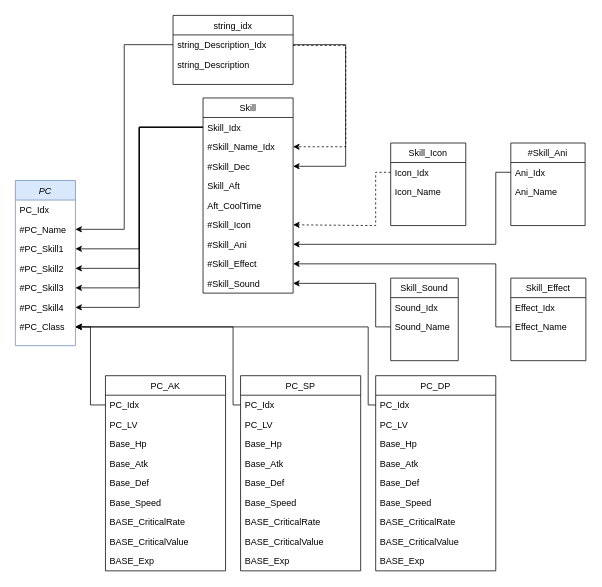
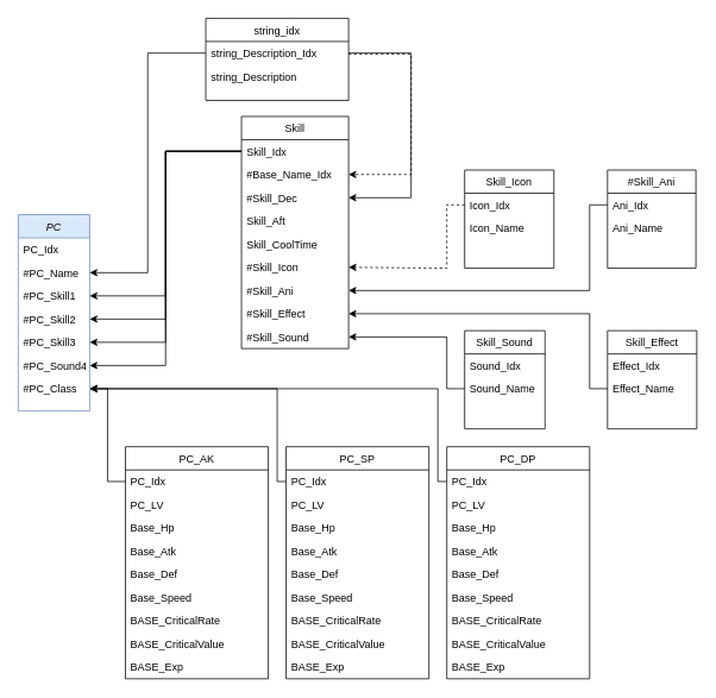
  <mxCell id="0" />
  <mxCell id="1" parent="0" />
  <mxCell id="2" value="PC" style="swimlane;fontStyle=2;align=center;verticalAlign=top;childLayout=stackLayout;horizontal=1;startSize=26;horizontalStack=0;resizeParent=1;resizeLast=0;collapsible=1;marginBottom=0;rounded=0;shadow=0;strokeWidth=1;fillColor=#dae8fc;strokeColor=#6c8ebf;" parent="1" vertex="1"><mxGeometry x="20" y="240" width="80" height="220" as="geometry"><mxRectangle x="230" y="140" width="160" height="26" as="alternateBounds" /></mxGeometry></mxCell>
  <mxCell id="3" value="PC_Idx" style="text;align=left;verticalAlign=top;spacingLeft=4;spacingRight=4;overflow=hidden;rotatable=0;points=[[0,0.5],[1,0.5]];portConstraint=eastwest;" parent="2" vertex="1"><mxGeometry y="26" width="80" height="26" as="geometry" /></mxCell>
  <mxCell id="4" value="#PC_Name" style="text;align=left;verticalAlign=top;spacingLeft=4;spacingRight=4;overflow=hidden;rotatable=0;points=[[0,0.5],[1,0.5]];portConstraint=eastwest;rounded=0;shadow=0;html=0;" parent="2" vertex="1"><mxGeometry y="52" width="80" height="26" as="geometry" /></mxCell>
  <mxCell id="5" value="#PC_Skill1" style="text;align=left;verticalAlign=top;spacingLeft=4;spacingRight=4;overflow=hidden;rotatable=0;points=[[0,0.5],[1,0.5]];portConstraint=eastwest;rounded=0;shadow=0;html=0;" parent="2" vertex="1"><mxGeometry y="78" width="80" height="26" as="geometry" /></mxCell>
  <mxCell id="6" value="#PC_Skill2" style="text;align=left;verticalAlign=top;spacingLeft=4;spacingRight=4;overflow=hidden;rotatable=0;points=[[0,0.5],[1,0.5]];portConstraint=eastwest;rounded=0;shadow=0;html=0;" parent="2" vertex="1"><mxGeometry y="104" width="80" height="26" as="geometry" /></mxCell>
  <mxCell id="7" value="#PC_Skill3" style="text;align=left;verticalAlign=top;spacingLeft=4;spacingRight=4;overflow=hidden;rotatable=0;points=[[0,0.5],[1,0.5]];portConstraint=eastwest;rounded=0;shadow=0;html=0;" parent="2" vertex="1"><mxGeometry y="130" width="80" height="26" as="geometry" /></mxCell>
- <mxCell id="8" value="#PC_Skill4" style="text;align=left;verticalAlign=top;spacingLeft=4;spacingRight=4;overflow=hidden;rotatable=0;points=[[0,0.5],[1,0.5]];portConstraint=eastwest;rounded=0;shadow=0;html=0;" parent="2" vertex="1"><mxGeometry y="156" width="80" height="26" as="geometry" /></mxCell>
+ <mxCell id="8" value="#PC_Sound4" style="text;align=left;verticalAlign=top;spacingLeft=4;spacingRight=4;overflow=hidden;rotatable=0;points=[[0,0.5],[1,0.5]];portConstraint=eastwest;rounded=0;shadow=0;html=0;" parent="2" vertex="1"><mxGeometry y="156" width="80" height="26" as="geometry" /></mxCell>
  <mxCell id="9" value="#PC_Class" style="text;align=left;verticalAlign=top;spacingLeft=4;spacingRight=4;overflow=hidden;rotatable=0;points=[[0,0.5],[1,0.5]];portConstraint=eastwest;rounded=0;shadow=0;html=0;" parent="2" vertex="1"><mxGeometry y="182" width="80" height="26" as="geometry" /></mxCell>
  <mxCell id="10" value="Skill_Sound" style="swimlane;fontStyle=0;align=center;verticalAlign=top;childLayout=stackLayout;horizontal=1;startSize=26;horizontalStack=0;resizeParent=1;resizeLast=0;collapsible=1;marginBottom=0;rounded=0;shadow=0;strokeWidth=1;" parent="1" vertex="1"><mxGeometry x="520" y="370" width="90" height="110" as="geometry"><mxRectangle x="130" y="380" width="160" height="26" as="alternateBounds" /></mxGeometry></mxCell>
  <mxCell id="11" value="Sound_Idx" style="text;align=left;verticalAlign=top;spacingLeft=4;spacingRight=4;overflow=hidden;rotatable=0;points=[[0,0.5],[1,0.5]];portConstraint=eastwest;" parent="10" vertex="1"><mxGeometry y="26" width="90" height="26" as="geometry" /></mxCell>
  <mxCell id="12" value="Sound_Name" style="text;align=left;verticalAlign=top;spacingLeft=4;spacingRight=4;overflow=hidden;rotatable=0;points=[[0,0.5],[1,0.5]];portConstraint=eastwest;rounded=0;shadow=0;html=0;" parent="10" vertex="1"><mxGeometry y="52" width="90" height="26" as="geometry" /></mxCell>
  <mxCell id="13" value="string_idx" style="swimlane;fontStyle=0;align=center;verticalAlign=top;childLayout=stackLayout;horizontal=1;startSize=26;horizontalStack=0;resizeParent=1;resizeLast=0;collapsible=1;marginBottom=0;rounded=0;shadow=0;strokeWidth=1;" parent="1" vertex="1"><mxGeometry x="230" y="20" width="160" height="92" as="geometry"><mxRectangle x="340" y="380" width="170" height="26" as="alternateBounds" /></mxGeometry></mxCell>
  <mxCell id="14" value="string_Description_Idx" style="text;align=left;verticalAlign=top;spacingLeft=4;spacingRight=4;overflow=hidden;rotatable=0;points=[[0,0.5],[1,0.5]];portConstraint=eastwest;" parent="13" vertex="1"><mxGeometry y="26" width="160" height="26" as="geometry" /></mxCell>
  <mxCell id="15" value="string_Description" style="text;align=left;verticalAlign=top;spacingLeft=4;spacingRight=4;overflow=hidden;rotatable=0;points=[[0,0.5],[1,0.5]];portConstraint=eastwest;rounded=0;shadow=0;html=0;" parent="13" vertex="1"><mxGeometry y="52" width="160" height="26" as="geometry" /></mxCell>
  <mxCell id="16" value="Skill" style="swimlane;fontStyle=0;align=center;verticalAlign=top;childLayout=stackLayout;horizontal=1;startSize=26;horizontalStack=0;resizeParent=1;resizeLast=0;collapsible=1;marginBottom=0;rounded=0;shadow=0;strokeWidth=1;" parent="1" vertex="1"><mxGeometry x="270" y="130" width="120" height="260" as="geometry"><mxRectangle x="550" y="140" width="160" height="26" as="alternateBounds" /></mxGeometry></mxCell>
  <mxCell id="17" value="Skill_Idx" style="text;align=left;verticalAlign=top;spacingLeft=4;spacingRight=4;overflow=hidden;rotatable=0;points=[[0,0.5],[1,0.5]];portConstraint=eastwest;" parent="16" vertex="1"><mxGeometry y="26" width="120" height="26" as="geometry" /></mxCell>
- <mxCell id="18" value="#Skill_Name_Idx" style="text;align=left;verticalAlign=top;spacingLeft=4;spacingRight=4;overflow=hidden;rotatable=0;points=[[0,0.5],[1,0.5]];portConstraint=eastwest;rounded=0;shadow=0;html=0;" parent="16" vertex="1"><mxGeometry y="52" width="120" height="26" as="geometry" /></mxCell>
+ <mxCell id="18" value="#Base_Name_Idx" style="text;align=left;verticalAlign=top;spacingLeft=4;spacingRight=4;overflow=hidden;rotatable=0;points=[[0,0.5],[1,0.5]];portConstraint=eastwest;rounded=0;shadow=0;html=0;" parent="16" vertex="1"><mxGeometry y="52" width="120" height="26" as="geometry" /></mxCell>
  <mxCell id="19" value="#Skill_Dec" style="text;align=left;verticalAlign=top;spacingLeft=4;spacingRight=4;overflow=hidden;rotatable=0;points=[[0,0.5],[1,0.5]];portConstraint=eastwest;" parent="16" vertex="1"><mxGeometry y="78" width="120" height="26" as="geometry" /></mxCell>
  <mxCell id="20" value="Skill_Aft" style="text;align=left;verticalAlign=top;spacingLeft=4;spacingRight=4;overflow=hidden;rotatable=0;points=[[0,0.5],[1,0.5]];portConstraint=eastwest;rounded=0;shadow=0;html=0;" parent="16" vertex="1"><mxGeometry y="104" width="120" height="26" as="geometry" /></mxCell>
- <mxCell id="21" value="Aft_CoolTime" style="text;align=left;verticalAlign=top;spacingLeft=4;spacingRight=4;overflow=hidden;rotatable=0;points=[[0,0.5],[1,0.5]];portConstraint=eastwest;" vertex="1" parent="16"><mxGeometry y="130" width="120" height="26" as="geometry" /></mxCell>
+ <mxCell id="21" value="Skill_CoolTime" style="text;align=left;verticalAlign=top;spacingLeft=4;spacingRight=4;overflow=hidden;rotatable=0;points=[[0,0.5],[1,0.5]];portConstraint=eastwest;" vertex="1" parent="16"><mxGeometry y="130" width="120" height="26" as="geometry" /></mxCell>
  <mxCell id="22" value="#Skill_Icon&#10;" style="text;align=left;verticalAlign=top;spacingLeft=4;spacingRight=4;overflow=hidden;rotatable=0;points=[[0,0.5],[1,0.5]];portConstraint=eastwest;rounded=0;shadow=0;html=0;" parent="16" vertex="1"><mxGeometry y="156" width="120" height="26" as="geometry" /></mxCell>
  <mxCell id="23" value="#Skill_Ani&#10;&#10;" style="text;align=left;verticalAlign=top;spacingLeft=4;spacingRight=4;overflow=hidden;rotatable=0;points=[[0,0.5],[1,0.5]];portConstraint=eastwest;" parent="16" vertex="1"><mxGeometry y="182" width="120" height="26" as="geometry" /></mxCell>
  <mxCell id="24" value="#Skill_Effect" style="text;align=left;verticalAlign=top;spacingLeft=4;spacingRight=4;overflow=hidden;rotatable=0;points=[[0,0.5],[1,0.5]];portConstraint=eastwest;" parent="16" vertex="1"><mxGeometry y="208" width="120" height="26" as="geometry" /></mxCell>
  <mxCell id="25" value="#Skill_Sound" style="text;align=left;verticalAlign=top;spacingLeft=4;spacingRight=4;overflow=hidden;rotatable=0;points=[[0,0.5],[1,0.5]];portConstraint=eastwest;" parent="16" vertex="1"><mxGeometry y="234" width="120" height="26" as="geometry" /></mxCell>
  <mxCell id="26" style="edgeStyle=orthogonalEdgeStyle;rounded=0;orthogonalLoop=1;jettySize=auto;html=1;entryX=1;entryY=0.5;entryDx=0;entryDy=0;" parent="1" source="28" target="9" edge="1"><mxGeometry relative="1" as="geometry" /></mxCell>
  <mxCell id="27" value="PC_AK" style="swimlane;fontStyle=0;align=center;verticalAlign=top;childLayout=stackLayout;horizontal=1;startSize=26;horizontalStack=0;resizeParent=1;resizeLast=0;collapsible=1;marginBottom=0;rounded=0;shadow=0;strokeWidth=1;" parent="1" vertex="1"><mxGeometry x="140" y="500" width="160" height="260" as="geometry"><mxRectangle x="550" y="140" width="160" height="26" as="alternateBounds" /></mxGeometry></mxCell>
  <mxCell id="28" value="PC_Idx" style="text;align=left;verticalAlign=top;spacingLeft=4;spacingRight=4;overflow=hidden;rotatable=0;points=[[0,0.5],[1,0.5]];portConstraint=eastwest;" parent="27" vertex="1"><mxGeometry y="26" width="160" height="26" as="geometry" /></mxCell>
  <mxCell id="29" value="PC_LV" style="text;align=left;verticalAlign=top;spacingLeft=4;spacingRight=4;overflow=hidden;rotatable=0;points=[[0,0.5],[1,0.5]];portConstraint=eastwest;" parent="27" vertex="1"><mxGeometry y="52" width="160" height="26" as="geometry" /></mxCell>
  <mxCell id="30" value="Base_Hp" style="text;align=left;verticalAlign=top;spacingLeft=4;spacingRight=4;overflow=hidden;rotatable=0;points=[[0,0.5],[1,0.5]];portConstraint=eastwest;rounded=0;shadow=0;html=0;" parent="27" vertex="1"><mxGeometry y="78" width="160" height="26" as="geometry" /></mxCell>
  <mxCell id="31" value="Base_Atk" style="text;align=left;verticalAlign=top;spacingLeft=4;spacingRight=4;overflow=hidden;rotatable=0;points=[[0,0.5],[1,0.5]];portConstraint=eastwest;rounded=0;shadow=0;html=0;" parent="27" vertex="1"><mxGeometry y="104" width="160" height="26" as="geometry" /></mxCell>
  <mxCell id="32" value="Base_Def" style="text;align=left;verticalAlign=top;spacingLeft=4;spacingRight=4;overflow=hidden;rotatable=0;points=[[0,0.5],[1,0.5]];portConstraint=eastwest;rounded=0;shadow=0;html=0;" parent="27" vertex="1"><mxGeometry y="130" width="160" height="26" as="geometry" /></mxCell>
  <mxCell id="33" value="Base_Speed" style="text;align=left;verticalAlign=top;spacingLeft=4;spacingRight=4;overflow=hidden;rotatable=0;points=[[0,0.5],[1,0.5]];portConstraint=eastwest;rounded=0;shadow=0;html=0;" parent="27" vertex="1"><mxGeometry y="156" width="160" height="26" as="geometry" /></mxCell>
  <mxCell id="34" value="BASE_CriticalRate" style="text;align=left;verticalAlign=top;spacingLeft=4;spacingRight=4;overflow=hidden;rotatable=0;points=[[0,0.5],[1,0.5]];portConstraint=eastwest;" parent="27" vertex="1"><mxGeometry y="182" width="160" height="26" as="geometry" /></mxCell>
  <mxCell id="35" value="BASE_CriticalValue" style="text;align=left;verticalAlign=top;spacingLeft=4;spacingRight=4;overflow=hidden;rotatable=0;points=[[0,0.5],[1,0.5]];portConstraint=eastwest;" parent="27" vertex="1"><mxGeometry y="208" width="160" height="26" as="geometry" /></mxCell>
  <mxCell id="36" value="BASE_Exp" style="text;align=left;verticalAlign=top;spacingLeft=4;spacingRight=4;overflow=hidden;rotatable=0;points=[[0,0.5],[1,0.5]];portConstraint=eastwest;" parent="27" vertex="1"><mxGeometry y="234" width="160" height="26" as="geometry" /></mxCell>
  <mxCell id="37" style="edgeStyle=orthogonalEdgeStyle;rounded=0;orthogonalLoop=1;jettySize=auto;html=1;" parent="1" source="39" target="9" edge="1"><mxGeometry relative="1" as="geometry"><Array as="points"><mxPoint x="310" y="539" /><mxPoint x="310" y="435" /></Array></mxGeometry></mxCell>
  <mxCell id="38" value="PC_SP" style="swimlane;fontStyle=0;align=center;verticalAlign=top;childLayout=stackLayout;horizontal=1;startSize=26;horizontalStack=0;resizeParent=1;resizeLast=0;collapsible=1;marginBottom=0;rounded=0;shadow=0;strokeWidth=1;" parent="1" vertex="1"><mxGeometry x="320" y="500" width="160" height="260" as="geometry"><mxRectangle x="420" y="460" width="160" height="26" as="alternateBounds" /></mxGeometry></mxCell>
  <mxCell id="39" value="PC_Idx" style="text;align=left;verticalAlign=top;spacingLeft=4;spacingRight=4;overflow=hidden;rotatable=0;points=[[0,0.5],[1,0.5]];portConstraint=eastwest;" parent="38" vertex="1"><mxGeometry y="26" width="160" height="26" as="geometry" /></mxCell>
  <mxCell id="40" value="PC_LV" style="text;align=left;verticalAlign=top;spacingLeft=4;spacingRight=4;overflow=hidden;rotatable=0;points=[[0,0.5],[1,0.5]];portConstraint=eastwest;" parent="38" vertex="1"><mxGeometry y="52" width="160" height="26" as="geometry" /></mxCell>
  <mxCell id="41" value="Base_Hp" style="text;align=left;verticalAlign=top;spacingLeft=4;spacingRight=4;overflow=hidden;rotatable=0;points=[[0,0.5],[1,0.5]];portConstraint=eastwest;rounded=0;shadow=0;html=0;" parent="38" vertex="1"><mxGeometry y="78" width="160" height="26" as="geometry" /></mxCell>
  <mxCell id="42" value="Base_Atk" style="text;align=left;verticalAlign=top;spacingLeft=4;spacingRight=4;overflow=hidden;rotatable=0;points=[[0,0.5],[1,0.5]];portConstraint=eastwest;rounded=0;shadow=0;html=0;" parent="38" vertex="1"><mxGeometry y="104" width="160" height="26" as="geometry" /></mxCell>
  <mxCell id="43" value="Base_Def" style="text;align=left;verticalAlign=top;spacingLeft=4;spacingRight=4;overflow=hidden;rotatable=0;points=[[0,0.5],[1,0.5]];portConstraint=eastwest;rounded=0;shadow=0;html=0;" parent="38" vertex="1"><mxGeometry y="130" width="160" height="26" as="geometry" /></mxCell>
  <mxCell id="44" value="Base_Speed" style="text;align=left;verticalAlign=top;spacingLeft=4;spacingRight=4;overflow=hidden;rotatable=0;points=[[0,0.5],[1,0.5]];portConstraint=eastwest;rounded=0;shadow=0;html=0;" parent="38" vertex="1"><mxGeometry y="156" width="160" height="26" as="geometry" /></mxCell>
  <mxCell id="45" value="BASE_CriticalRate" style="text;align=left;verticalAlign=top;spacingLeft=4;spacingRight=4;overflow=hidden;rotatable=0;points=[[0,0.5],[1,0.5]];portConstraint=eastwest;" parent="38" vertex="1"><mxGeometry y="182" width="160" height="26" as="geometry" /></mxCell>
  <mxCell id="46" value="BASE_CriticalValue" style="text;align=left;verticalAlign=top;spacingLeft=4;spacingRight=4;overflow=hidden;rotatable=0;points=[[0,0.5],[1,0.5]];portConstraint=eastwest;" parent="38" vertex="1"><mxGeometry y="208" width="160" height="26" as="geometry" /></mxCell>
  <mxCell id="47" value="BASE_Exp" style="text;align=left;verticalAlign=top;spacingLeft=4;spacingRight=4;overflow=hidden;rotatable=0;points=[[0,0.5],[1,0.5]];portConstraint=eastwest;" parent="38" vertex="1"><mxGeometry y="234" width="160" height="26" as="geometry" /></mxCell>
  <mxCell id="48" style="edgeStyle=orthogonalEdgeStyle;rounded=0;orthogonalLoop=1;jettySize=auto;html=1;" parent="1" source="50" target="9" edge="1"><mxGeometry relative="1" as="geometry"><Array as="points"><mxPoint x="490" y="539" /><mxPoint x="490" y="435" /></Array></mxGeometry></mxCell>
  <mxCell id="49" value="PC_DP" style="swimlane;fontStyle=0;align=center;verticalAlign=top;childLayout=stackLayout;horizontal=1;startSize=26;horizontalStack=0;resizeParent=1;resizeLast=0;collapsible=1;marginBottom=0;rounded=0;shadow=0;strokeWidth=1;" parent="1" vertex="1"><mxGeometry x="500" y="500" width="160" height="260" as="geometry"><mxRectangle x="550" y="140" width="160" height="26" as="alternateBounds" /></mxGeometry></mxCell>
  <mxCell id="50" value="PC_Idx" style="text;align=left;verticalAlign=top;spacingLeft=4;spacingRight=4;overflow=hidden;rotatable=0;points=[[0,0.5],[1,0.5]];portConstraint=eastwest;" parent="49" vertex="1"><mxGeometry y="26" width="160" height="26" as="geometry" /></mxCell>
  <mxCell id="51" value="PC_LV" style="text;align=left;verticalAlign=top;spacingLeft=4;spacingRight=4;overflow=hidden;rotatable=0;points=[[0,0.5],[1,0.5]];portConstraint=eastwest;" parent="49" vertex="1"><mxGeometry y="52" width="160" height="26" as="geometry" /></mxCell>
  <mxCell id="52" value="Base_Hp" style="text;align=left;verticalAlign=top;spacingLeft=4;spacingRight=4;overflow=hidden;rotatable=0;points=[[0,0.5],[1,0.5]];portConstraint=eastwest;rounded=0;shadow=0;html=0;" parent="49" vertex="1"><mxGeometry y="78" width="160" height="26" as="geometry" /></mxCell>
  <mxCell id="53" value="Base_Atk" style="text;align=left;verticalAlign=top;spacingLeft=4;spacingRight=4;overflow=hidden;rotatable=0;points=[[0,0.5],[1,0.5]];portConstraint=eastwest;rounded=0;shadow=0;html=0;" parent="49" vertex="1"><mxGeometry y="104" width="160" height="26" as="geometry" /></mxCell>
  <mxCell id="54" value="Base_Def" style="text;align=left;verticalAlign=top;spacingLeft=4;spacingRight=4;overflow=hidden;rotatable=0;points=[[0,0.5],[1,0.5]];portConstraint=eastwest;rounded=0;shadow=0;html=0;" parent="49" vertex="1"><mxGeometry y="130" width="160" height="26" as="geometry" /></mxCell>
  <mxCell id="55" value="Base_Speed" style="text;align=left;verticalAlign=top;spacingLeft=4;spacingRight=4;overflow=hidden;rotatable=0;points=[[0,0.5],[1,0.5]];portConstraint=eastwest;rounded=0;shadow=0;html=0;" parent="49" vertex="1"><mxGeometry y="156" width="160" height="26" as="geometry" /></mxCell>
  <mxCell id="56" value="BASE_CriticalRate" style="text;align=left;verticalAlign=top;spacingLeft=4;spacingRight=4;overflow=hidden;rotatable=0;points=[[0,0.5],[1,0.5]];portConstraint=eastwest;" parent="49" vertex="1"><mxGeometry y="182" width="160" height="26" as="geometry" /></mxCell>
  <mxCell id="57" value="BASE_CriticalValue" style="text;align=left;verticalAlign=top;spacingLeft=4;spacingRight=4;overflow=hidden;rotatable=0;points=[[0,0.5],[1,0.5]];portConstraint=eastwest;" parent="49" vertex="1"><mxGeometry y="208" width="160" height="26" as="geometry" /></mxCell>
  <mxCell id="58" value="BASE_Exp" style="text;align=left;verticalAlign=top;spacingLeft=4;spacingRight=4;overflow=hidden;rotatable=0;points=[[0,0.5],[1,0.5]];portConstraint=eastwest;" parent="49" vertex="1"><mxGeometry y="234" width="160" height="26" as="geometry" /></mxCell>
  <mxCell id="59" value="Skill_Effect" style="swimlane;fontStyle=0;align=center;verticalAlign=top;childLayout=stackLayout;horizontal=1;startSize=26;horizontalStack=0;resizeParent=1;resizeLast=0;collapsible=1;marginBottom=0;rounded=0;shadow=0;strokeWidth=1;" parent="1" vertex="1"><mxGeometry x="680" y="370" width="100" height="110" as="geometry"><mxRectangle x="130" y="380" width="160" height="26" as="alternateBounds" /></mxGeometry></mxCell>
  <mxCell id="60" value="Effect_Idx" style="text;align=left;verticalAlign=top;spacingLeft=4;spacingRight=4;overflow=hidden;rotatable=0;points=[[0,0.5],[1,0.5]];portConstraint=eastwest;" parent="59" vertex="1"><mxGeometry y="26" width="100" height="26" as="geometry" /></mxCell>
  <mxCell id="61" value="Effect_Name" style="text;align=left;verticalAlign=top;spacingLeft=4;spacingRight=4;overflow=hidden;rotatable=0;points=[[0,0.5],[1,0.5]];portConstraint=eastwest;rounded=0;shadow=0;html=0;" parent="59" vertex="1"><mxGeometry y="52" width="100" height="26" as="geometry" /></mxCell>
  <mxCell id="62" value="#Skill_Ani" style="swimlane;fontStyle=0;align=center;verticalAlign=top;childLayout=stackLayout;horizontal=1;startSize=26;horizontalStack=0;resizeParent=1;resizeLast=0;collapsible=1;marginBottom=0;rounded=0;shadow=0;strokeWidth=1;" parent="1" vertex="1"><mxGeometry x="680" y="190" width="99" height="110" as="geometry"><mxRectangle x="130" y="380" width="160" height="26" as="alternateBounds" /></mxGeometry></mxCell>
  <mxCell id="63" value="Ani_Idx" style="text;align=left;verticalAlign=top;spacingLeft=4;spacingRight=4;overflow=hidden;rotatable=0;points=[[0,0.5],[1,0.5]];portConstraint=eastwest;" parent="62" vertex="1"><mxGeometry y="26" width="99" height="26" as="geometry" /></mxCell>
  <mxCell id="64" value="Ani_Name" style="text;align=left;verticalAlign=top;spacingLeft=4;spacingRight=4;overflow=hidden;rotatable=0;points=[[0,0.5],[1,0.5]];portConstraint=eastwest;rounded=0;shadow=0;html=0;" parent="62" vertex="1"><mxGeometry y="52" width="99" height="26" as="geometry" /></mxCell>
  <mxCell id="65" value="Skill_Icon" style="swimlane;fontStyle=0;align=center;verticalAlign=top;childLayout=stackLayout;horizontal=1;startSize=26;horizontalStack=0;resizeParent=1;resizeLast=0;collapsible=1;marginBottom=0;rounded=0;shadow=0;strokeWidth=1;" parent="1" vertex="1"><mxGeometry x="520" y="190" width="100" height="110" as="geometry"><mxRectangle x="130" y="380" width="160" height="26" as="alternateBounds" /></mxGeometry></mxCell>
  <mxCell id="66" value="Icon_Idx" style="text;align=left;verticalAlign=top;spacingLeft=4;spacingRight=4;overflow=hidden;rotatable=0;points=[[0,0.5],[1,0.5]];portConstraint=eastwest;" parent="65" vertex="1"><mxGeometry y="26" width="100" height="26" as="geometry" /></mxCell>
  <mxCell id="67" value="Icon_Name" style="text;align=left;verticalAlign=top;spacingLeft=4;spacingRight=4;overflow=hidden;rotatable=0;points=[[0,0.5],[1,0.5]];portConstraint=eastwest;rounded=0;shadow=0;html=0;" parent="65" vertex="1"><mxGeometry y="52" width="100" height="26" as="geometry" /></mxCell>
  <mxCell id="68" style="edgeStyle=orthogonalEdgeStyle;rounded=0;orthogonalLoop=1;jettySize=auto;html=1;entryX=1;entryY=0.5;entryDx=0;entryDy=0;" edge="1" parent="1" source="17" target="5"><mxGeometry relative="1" as="geometry" /></mxCell>
  <mxCell id="69" style="edgeStyle=orthogonalEdgeStyle;rounded=0;orthogonalLoop=1;jettySize=auto;html=1;entryX=1;entryY=0.5;entryDx=0;entryDy=0;" edge="1" parent="1" source="17" target="6"><mxGeometry relative="1" as="geometry" /></mxCell>
  <mxCell id="70" style="edgeStyle=orthogonalEdgeStyle;rounded=0;orthogonalLoop=1;jettySize=auto;html=1;" edge="1" parent="1" source="17" target="7"><mxGeometry relative="1" as="geometry" /></mxCell>
  <mxCell id="71" style="edgeStyle=orthogonalEdgeStyle;rounded=0;orthogonalLoop=1;jettySize=auto;html=1;" edge="1" parent="1" source="17" target="8"><mxGeometry relative="1" as="geometry" /></mxCell>
  <mxCell id="72" style="edgeStyle=orthogonalEdgeStyle;rounded=0;orthogonalLoop=1;jettySize=auto;html=1;" edge="1" parent="1" source="14" target="4"><mxGeometry relative="1" as="geometry" /></mxCell>
  <mxCell id="73" style="edgeStyle=orthogonalEdgeStyle;rounded=0;orthogonalLoop=1;jettySize=auto;html=1;entryX=1;entryY=0.5;entryDx=0;entryDy=0;dashed=1;" edge="1" parent="1" source="66" target="22"><mxGeometry relative="1" as="geometry"><Array as="points"><mxPoint x="500" y="229" /><mxPoint x="500" y="300" /></Array></mxGeometry></mxCell>
  <mxCell id="74" style="edgeStyle=orthogonalEdgeStyle;rounded=0;orthogonalLoop=1;jettySize=auto;html=1;" edge="1" parent="1" source="12" target="25"><mxGeometry relative="1" as="geometry"><Array as="points"><mxPoint x="500" y="435" /><mxPoint x="500" y="377" /></Array></mxGeometry></mxCell>
  <mxCell id="75" style="edgeStyle=orthogonalEdgeStyle;rounded=0;orthogonalLoop=1;jettySize=auto;html=1;" edge="1" parent="1" source="61" target="24"><mxGeometry relative="1" as="geometry"><Array as="points"><mxPoint x="660" y="435" /><mxPoint x="660" y="351" /></Array></mxGeometry></mxCell>
  <mxCell id="76" style="edgeStyle=orthogonalEdgeStyle;rounded=0;orthogonalLoop=1;jettySize=auto;html=1;" edge="1" parent="1" source="63" target="23"><mxGeometry relative="1" as="geometry"><Array as="points"><mxPoint x="660" y="229" /><mxPoint x="660" y="325" /></Array></mxGeometry></mxCell>
  <mxCell id="77" style="edgeStyle=orthogonalEdgeStyle;rounded=0;orthogonalLoop=1;jettySize=auto;html=1;entryX=1;entryY=0.5;entryDx=0;entryDy=0;" edge="1" parent="1" source="14" target="19"><mxGeometry relative="1" as="geometry"><Array as="points"><mxPoint x="460" y="59" /><mxPoint x="460" y="221" /></Array></mxGeometry></mxCell>
  <mxCell id="78" style="edgeStyle=orthogonalEdgeStyle;rounded=0;orthogonalLoop=1;jettySize=auto;html=1;dashed=1;" edge="1" parent="1" source="14" target="18"><mxGeometry relative="1" as="geometry"><Array as="points"><mxPoint x="460" y="60" /><mxPoint x="460" y="195" /></Array></mxGeometry></mxCell>
